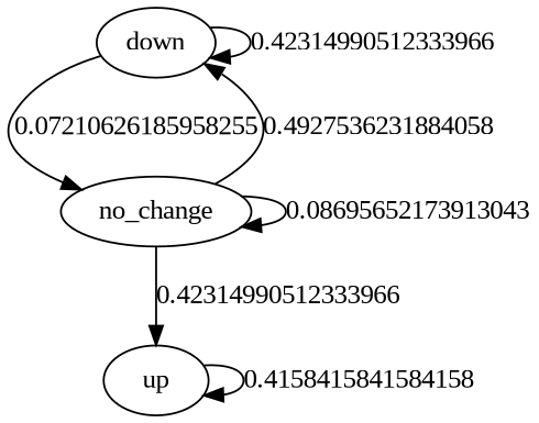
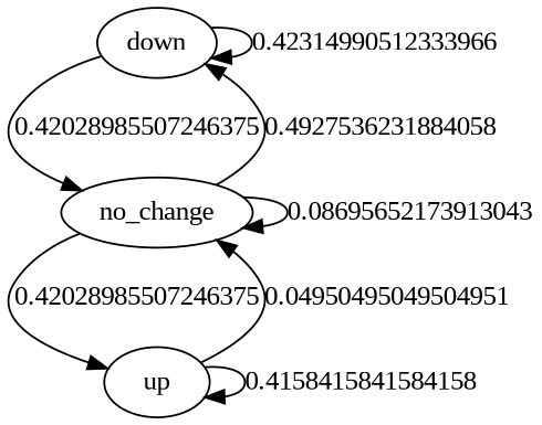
  digraph {
    fontname="Liberation Serif"
    node [fontname="Liberation Serif"]
    edge [fontname="Liberation Serif"]
    down
    no_change
    up
    down -> down [label=0.42314990512333966 weight=0.42314990512333966]
-   down -> no_change [label=0.07210626185958255 weight=0.07210626185958255]
+   down -> no_change [label=0.42028985507246375 weight=0.07210626185958255]
    no_change -> down [label=0.4927536231884058 weight=0.4927536231884058]
    no_change -> no_change [label=0.08695652173913043 weight=0.08695652173913043]
-   no_change -> up [label=0.42314990512333966 weight=0.42028985507246375]
+   no_change -> up [label=0.42028985507246375 weight=0.42028985507246375]
+   up -> no_change [label=0.04950495049504951 weight=0.04950495049504951]
    up -> up [label=0.4158415841584158 weight=0.4158415841584158]
  }
